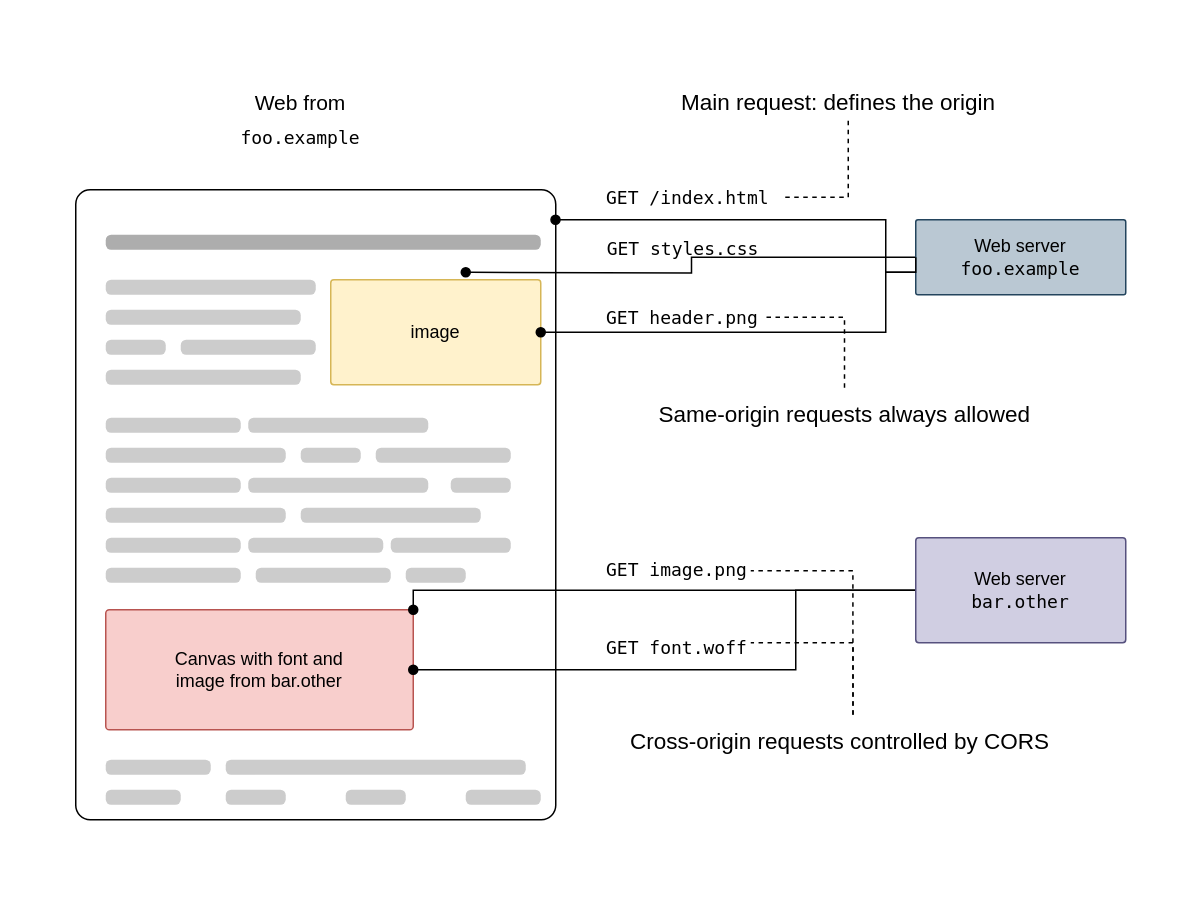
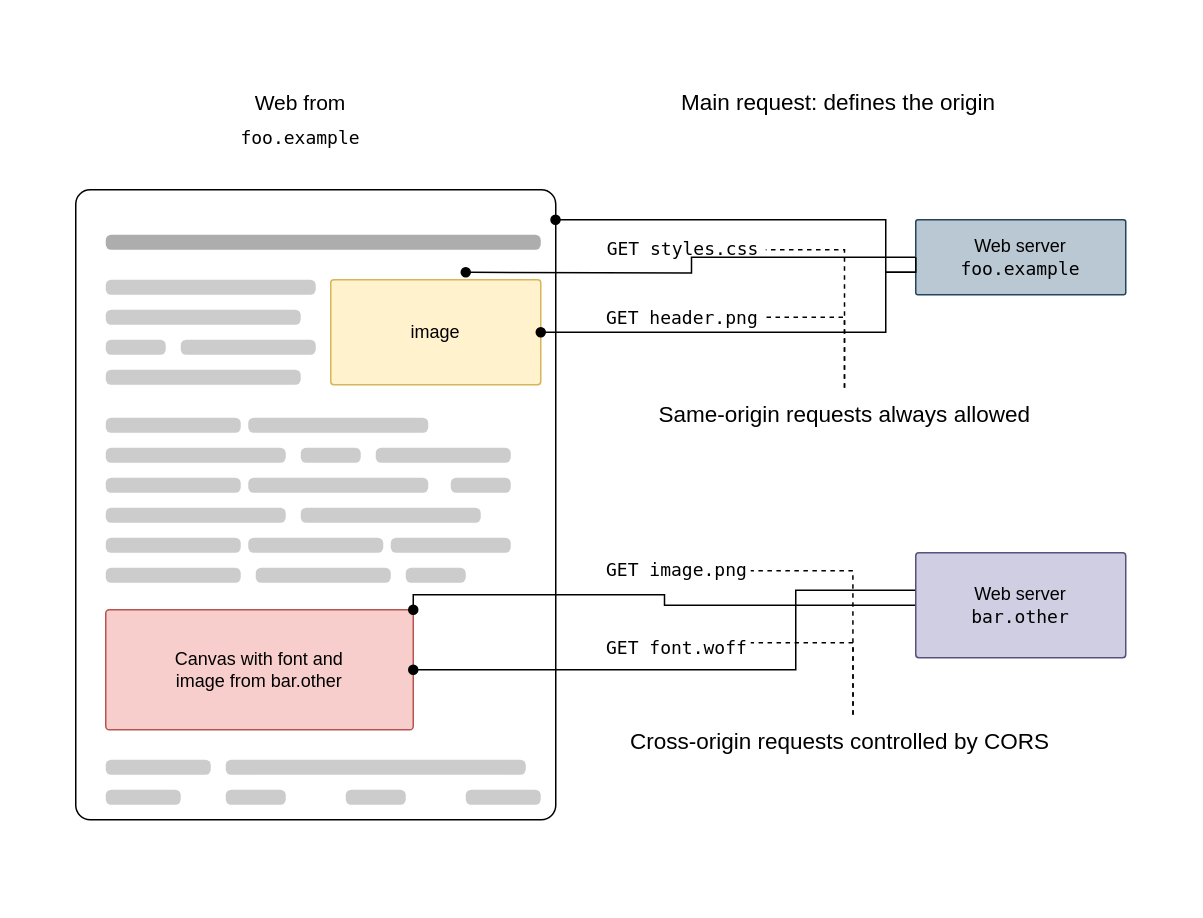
  <mxCell id="0" />
  <mxCell id="1" parent="0" />
  <mxCell id="2" value="" style="rounded=1;arcSize=3;perimeterSpacing=20;strokeColor=none;html=1;whiteSpace=wrap;verticalAlign=middle;movable=1;resizable=1;rotatable=1;deletable=1;editable=1;locked=0;connectable=1;" parent="1" vertex="1"><mxGeometry x="20" y="20" width="760" height="570" as="geometry" /></mxCell>
  <mxCell id="3" value="" style="rounded=1;arcSize=3;perimeterSpacing=20;html=1;whiteSpace=wrap;verticalAlign=middle;" parent="1" vertex="1"><mxGeometry x="50" y="126" width="320" height="420" as="geometry" /></mxCell>
  <mxCell id="4" value="image" style="text;align=center;verticalAlign=middle;rounded=1;spacing=4;spacingLeft=0;spacingTop=0;fillColor=#fff2cc;strokeColor=#d6b656;arcSize=3;shadow=0;shadowOffsetX=2;shadowOffsetY=2;shadowBlur=1;strokeWidth=1;perimeterSpacing=0;html=1;whiteSpace=wrap;" parent="1" vertex="1"><mxGeometry x="220" y="186" width="140" height="70" as="geometry" /></mxCell>
  <mxCell id="5" value="&lt;div&gt;Canvas with font and&lt;/div&gt;&lt;div&gt;image from bar.other&lt;/div&gt;" style="text;align=center;verticalAlign=middle;rounded=1;spacing=4;spacingLeft=0;spacingTop=0;fillColor=#f8cecc;strokeColor=#b85450;arcSize=3;shadow=0;shadowOffsetX=2;shadowOffsetY=2;shadowBlur=1;strokeWidth=1;perimeterSpacing=0;html=1;whiteSpace=wrap;" parent="1" vertex="1"><mxGeometry x="70" y="406" width="205" height="80" as="geometry" /></mxCell>
  <mxCell id="6" value="" style="text;align=center;verticalAlign=middle;rounded=1;spacing=4;spacingLeft=0;spacingTop=0;fillColor=#CCCCCC;strokeColor=none;arcSize=36;shadow=0;shadowOffsetX=2;shadowOffsetY=2;shadowBlur=1;strokeWidth=1;perimeterSpacing=0;html=1;whiteSpace=wrap;" parent="1" vertex="1"><mxGeometry x="70" y="506" width="70" height="10" as="geometry" /></mxCell>
  <mxCell id="7" value="" style="text;align=center;verticalAlign=middle;rounded=1;spacing=4;spacingLeft=0;spacingTop=0;fillColor=#CCCCCC;strokeColor=none;arcSize=36;shadow=0;shadowOffsetX=2;shadowOffsetY=2;shadowBlur=1;strokeWidth=1;perimeterSpacing=0;html=1;whiteSpace=wrap;" parent="1" vertex="1"><mxGeometry x="150" y="506" width="200" height="10" as="geometry" /></mxCell>
  <mxCell id="8" value="" style="text;align=center;verticalAlign=middle;rounded=1;spacing=4;spacingLeft=0;spacingTop=0;fillColor=#CCCCCC;strokeColor=none;arcSize=36;shadow=0;shadowOffsetX=2;shadowOffsetY=2;shadowBlur=1;strokeWidth=1;perimeterSpacing=0;html=1;whiteSpace=wrap;" parent="1" vertex="1"><mxGeometry x="70" y="186" width="140" height="10" as="geometry" /></mxCell>
  <mxCell id="9" value="" style="text;align=center;verticalAlign=middle;rounded=1;spacing=4;spacingLeft=0;spacingTop=0;fillColor=#CCCCCC;strokeColor=none;arcSize=36;shadow=0;shadowOffsetX=2;shadowOffsetY=2;shadowBlur=1;strokeWidth=1;perimeterSpacing=0;html=1;whiteSpace=wrap;" parent="1" vertex="1"><mxGeometry x="70" y="206" width="130" height="10" as="geometry" /></mxCell>
  <mxCell id="10" value="" style="text;align=center;verticalAlign=middle;rounded=1;spacing=4;spacingLeft=0;spacingTop=0;fillColor=#CCCCCC;strokeColor=none;arcSize=36;shadow=0;shadowOffsetX=2;shadowOffsetY=2;shadowBlur=1;strokeWidth=1;perimeterSpacing=0;html=1;whiteSpace=wrap;" parent="1" vertex="1"><mxGeometry x="70" y="226" width="40" height="10" as="geometry" /></mxCell>
  <mxCell id="11" value="" style="text;align=center;verticalAlign=middle;rounded=1;spacing=4;spacingLeft=0;spacingTop=0;fillColor=#CCCCCC;strokeColor=none;arcSize=36;shadow=0;shadowOffsetX=2;shadowOffsetY=2;shadowBlur=1;strokeWidth=1;perimeterSpacing=0;html=1;whiteSpace=wrap;" parent="1" vertex="1"><mxGeometry x="120" y="226" width="90" height="10" as="geometry" /></mxCell>
  <mxCell id="12" value="" style="text;align=center;verticalAlign=middle;rounded=1;spacing=4;spacingLeft=0;spacingTop=0;fillColor=#CCCCCC;strokeColor=none;arcSize=36;shadow=0;shadowOffsetX=2;shadowOffsetY=2;shadowBlur=1;strokeWidth=1;perimeterSpacing=0;html=1;whiteSpace=wrap;" parent="1" vertex="1"><mxGeometry x="70" y="278" width="90" height="10" as="geometry" /></mxCell>
  <mxCell id="13" value="" style="text;align=center;verticalAlign=middle;rounded=1;spacing=4;spacingLeft=0;spacingTop=0;fillColor=#CCCCCC;strokeColor=none;arcSize=36;shadow=0;shadowOffsetX=2;shadowOffsetY=2;shadowBlur=1;strokeWidth=1;perimeterSpacing=0;html=1;whiteSpace=wrap;" parent="1" vertex="1"><mxGeometry x="70" y="318" width="90" height="10" as="geometry" /></mxCell>
  <mxCell id="14" value="" style="text;align=center;verticalAlign=middle;rounded=1;spacing=4;spacingLeft=0;spacingTop=0;fillColor=#CCCCCC;strokeColor=none;arcSize=36;shadow=0;shadowOffsetX=2;shadowOffsetY=2;shadowBlur=1;strokeWidth=1;perimeterSpacing=0;html=1;whiteSpace=wrap;" parent="1" vertex="1"><mxGeometry x="70" y="358" width="90" height="10" as="geometry" /></mxCell>
  <mxCell id="15" value="" style="text;align=center;verticalAlign=middle;rounded=1;spacing=4;spacingLeft=0;spacingTop=0;fillColor=#CCCCCC;strokeColor=none;arcSize=36;shadow=0;shadowOffsetX=2;shadowOffsetY=2;shadowBlur=1;strokeWidth=1;perimeterSpacing=0;html=1;whiteSpace=wrap;" parent="1" vertex="1"><mxGeometry x="165" y="358" width="90" height="10" as="geometry" /></mxCell>
  <mxCell id="16" value="" style="text;align=center;verticalAlign=middle;rounded=1;spacing=4;spacingLeft=0;spacingTop=0;fillColor=#CCCCCC;strokeColor=none;arcSize=36;shadow=0;shadowOffsetX=2;shadowOffsetY=2;shadowBlur=1;strokeWidth=1;perimeterSpacing=0;html=1;whiteSpace=wrap;" parent="1" vertex="1"><mxGeometry x="70" y="378" width="90" height="10" as="geometry" /></mxCell>
  <mxCell id="17" value="" style="text;align=center;verticalAlign=middle;rounded=1;spacing=4;spacingLeft=0;spacingTop=0;fillColor=#CCCCCC;strokeColor=none;arcSize=36;shadow=0;shadowOffsetX=2;shadowOffsetY=2;shadowBlur=1;strokeWidth=1;perimeterSpacing=0;html=1;whiteSpace=wrap;" parent="1" vertex="1"><mxGeometry x="170" y="378" width="90" height="10" as="geometry" /></mxCell>
  <mxCell id="18" value="" style="text;align=center;verticalAlign=middle;rounded=1;spacing=4;spacingLeft=0;spacingTop=0;fillColor=#CCCCCC;strokeColor=none;arcSize=36;shadow=0;shadowOffsetX=2;shadowOffsetY=2;shadowBlur=1;strokeWidth=1;perimeterSpacing=0;html=1;whiteSpace=wrap;" parent="1" vertex="1"><mxGeometry x="165" y="318" width="120" height="10" as="geometry" /></mxCell>
  <mxCell id="19" value="" style="text;align=center;verticalAlign=middle;rounded=1;spacing=4;spacingLeft=0;spacingTop=0;fillColor=#CCCCCC;strokeColor=none;arcSize=36;shadow=0;shadowOffsetX=2;shadowOffsetY=2;shadowBlur=1;strokeWidth=1;perimeterSpacing=0;html=1;whiteSpace=wrap;" parent="1" vertex="1"><mxGeometry x="70" y="338" width="120" height="10" as="geometry" /></mxCell>
  <mxCell id="20" value="" style="text;align=center;verticalAlign=middle;rounded=1;spacing=4;spacingLeft=0;spacingTop=0;fillColor=#CCCCCC;strokeColor=none;arcSize=36;shadow=0;shadowOffsetX=2;shadowOffsetY=2;shadowBlur=1;strokeWidth=1;perimeterSpacing=0;html=1;whiteSpace=wrap;" parent="1" vertex="1"><mxGeometry x="165" y="278" width="120" height="10" as="geometry" /></mxCell>
  <mxCell id="21" value="" style="text;align=center;verticalAlign=middle;rounded=1;spacing=4;spacingLeft=0;spacingTop=0;fillColor=#CCCCCC;strokeColor=none;arcSize=36;shadow=0;shadowOffsetX=2;shadowOffsetY=2;shadowBlur=1;strokeWidth=1;perimeterSpacing=0;html=1;whiteSpace=wrap;" parent="1" vertex="1"><mxGeometry x="70" y="298" width="120" height="10" as="geometry" /></mxCell>
  <mxCell id="22" value="" style="text;align=center;verticalAlign=middle;rounded=1;spacing=4;spacingLeft=0;spacingTop=0;fillColor=#CCCCCC;strokeColor=none;arcSize=36;shadow=0;shadowOffsetX=2;shadowOffsetY=2;shadowBlur=1;strokeWidth=1;perimeterSpacing=0;html=1;whiteSpace=wrap;" parent="1" vertex="1"><mxGeometry x="260" y="358" width="80" height="10" as="geometry" /></mxCell>
  <mxCell id="23" value="" style="text;align=center;verticalAlign=middle;rounded=1;spacing=4;spacingLeft=0;spacingTop=0;fillColor=#CCCCCC;strokeColor=none;arcSize=36;shadow=0;shadowOffsetX=2;shadowOffsetY=2;shadowBlur=1;strokeWidth=1;perimeterSpacing=0;html=1;whiteSpace=wrap;" parent="1" vertex="1"><mxGeometry x="200" y="338" width="120" height="10" as="geometry" /></mxCell>
  <mxCell id="24" value="" style="text;align=center;verticalAlign=middle;rounded=1;spacing=4;spacingLeft=0;spacingTop=0;fillColor=#CCCCCC;strokeColor=none;arcSize=36;shadow=0;shadowOffsetX=2;shadowOffsetY=2;shadowBlur=1;strokeWidth=1;perimeterSpacing=0;html=1;whiteSpace=wrap;" parent="1" vertex="1"><mxGeometry x="200" y="298" width="40" height="10" as="geometry" /></mxCell>
  <mxCell id="25" value="" style="text;align=center;verticalAlign=middle;rounded=1;spacing=4;spacingLeft=0;spacingTop=0;fillColor=#CCCCCC;strokeColor=none;arcSize=36;shadow=0;shadowOffsetX=2;shadowOffsetY=2;shadowBlur=1;strokeWidth=1;perimeterSpacing=0;html=1;whiteSpace=wrap;" parent="1" vertex="1"><mxGeometry x="270" y="378" width="40" height="10" as="geometry" /></mxCell>
  <mxCell id="26" value="" style="text;align=center;verticalAlign=middle;rounded=1;spacing=4;spacingLeft=0;spacingTop=0;fillColor=#CCCCCC;strokeColor=none;arcSize=36;shadow=0;shadowOffsetX=2;shadowOffsetY=2;shadowBlur=1;strokeWidth=1;perimeterSpacing=0;html=1;whiteSpace=wrap;" parent="1" vertex="1"><mxGeometry x="300" y="318" width="40" height="10" as="geometry" /></mxCell>
  <mxCell id="27" value="" style="text;align=center;verticalAlign=middle;rounded=1;spacing=4;spacingLeft=0;spacingTop=0;fillColor=#CCCCCC;strokeColor=none;arcSize=36;shadow=0;shadowOffsetX=2;shadowOffsetY=2;shadowBlur=1;strokeWidth=1;perimeterSpacing=0;html=1;whiteSpace=wrap;" parent="1" vertex="1"><mxGeometry x="250" y="298" width="90" height="10" as="geometry" /></mxCell>
  <mxCell id="28" value="" style="text;align=center;verticalAlign=middle;rounded=1;spacing=4;spacingLeft=0;spacingTop=0;fillColor=#CCCCCC;strokeColor=none;arcSize=36;shadow=0;shadowOffsetX=2;shadowOffsetY=2;shadowBlur=1;strokeWidth=1;perimeterSpacing=0;html=1;whiteSpace=wrap;" parent="1" vertex="1"><mxGeometry x="70" y="526" width="50" height="10" as="geometry" /></mxCell>
  <mxCell id="29" value="" style="text;align=center;verticalAlign=middle;rounded=1;spacing=4;spacingLeft=0;spacingTop=0;fillColor=#CCCCCC;strokeColor=none;arcSize=36;shadow=0;shadowOffsetX=2;shadowOffsetY=2;shadowBlur=1;strokeWidth=1;perimeterSpacing=0;html=1;whiteSpace=wrap;" parent="1" vertex="1"><mxGeometry x="150" y="526" width="40" height="10" as="geometry" /></mxCell>
  <mxCell id="30" value="" style="text;align=center;verticalAlign=middle;rounded=1;spacing=4;spacingLeft=0;spacingTop=0;fillColor=#CCCCCC;strokeColor=none;arcSize=36;shadow=0;shadowOffsetX=2;shadowOffsetY=2;shadowBlur=1;strokeWidth=1;perimeterSpacing=0;html=1;whiteSpace=wrap;" parent="1" vertex="1"><mxGeometry x="230" y="526" width="40" height="10" as="geometry" /></mxCell>
  <mxCell id="31" value="" style="text;align=center;verticalAlign=middle;rounded=1;spacing=4;spacingLeft=0;spacingTop=0;fillColor=#CCCCCC;strokeColor=none;arcSize=36;shadow=0;shadowOffsetX=2;shadowOffsetY=2;shadowBlur=1;strokeWidth=1;perimeterSpacing=0;html=1;whiteSpace=wrap;" parent="1" vertex="1"><mxGeometry x="310" y="526" width="50" height="10" as="geometry" /></mxCell>
  <mxCell id="32" value="" style="text;align=center;verticalAlign=middle;rounded=1;spacing=4;spacingLeft=0;spacingTop=0;fillColor=#ADADAD;strokeColor=none;arcSize=36;shadow=0;shadowOffsetX=2;shadowOffsetY=2;shadowBlur=1;strokeWidth=1;perimeterSpacing=0;html=1;whiteSpace=wrap;" parent="1" vertex="1"><mxGeometry x="70" y="156" width="290" height="10" as="geometry" /></mxCell>
  <mxCell id="33" value="" style="text;align=center;verticalAlign=middle;rounded=1;spacing=4;spacingLeft=0;spacingTop=0;fillColor=#CCCCCC;strokeColor=none;arcSize=36;shadow=0;shadowOffsetX=2;shadowOffsetY=2;shadowBlur=1;strokeWidth=1;perimeterSpacing=0;html=1;whiteSpace=wrap;" parent="1" vertex="1"><mxGeometry x="70" y="246" width="130" height="10" as="geometry" /></mxCell>
  <mxCell id="34" value="Web from" style="text;align=center;verticalAlign=middle;rounded=1;spacing=4;spacingLeft=0;spacingTop=0;fillColor=none;strokeColor=none;arcSize=3;shadow=0;shadowOffsetX=2;shadowOffsetY=2;shadowBlur=1;strokeWidth=1;perimeterSpacing=0;html=1;whiteSpace=wrap;fontSize=14;" parent="1" vertex="1"><mxGeometry x="130" y="56" width="140" height="24" as="geometry" /></mxCell>
  <mxCell id="35" value="" style="endArrow=none;startArrow=oval;rounded=0;exitX=1;exitY=0.5;exitDx=0;exitDy=0;startFill=1;edgeStyle=orthogonalEdgeStyle;endFill=0;entryX=0;entryY=0.5;entryDx=0;entryDy=0;html=1;verticalAlign=middle;" parent="1" source="4" target="44" edge="1"><mxGeometry width="50" height="50" relative="1" as="geometry"><mxPoint x="650" y="536" as="sourcePoint" /><mxPoint x="560" y="319.88" as="targetPoint" /><Array as="points"><mxPoint x="590" y="221" /><mxPoint x="590" y="181" /></Array></mxGeometry></mxCell>
  <mxCell id="36" value="" style="endArrow=none;startArrow=oval;rounded=0;startFill=1;entryX=0;entryY=0.5;entryDx=0;entryDy=0;edgeStyle=orthogonalEdgeStyle;endFill=0;html=1;verticalAlign=middle;" parent="1" target="44" edge="1"><mxGeometry width="50" height="50" relative="1" as="geometry"><mxPoint x="310" y="181" as="sourcePoint" /><mxPoint x="574.159" y="259.43" as="targetPoint" /></mxGeometry></mxCell>
  <mxCell id="37" value="" style="endArrow=none;startArrow=oval;rounded=0;exitX=1;exitY=0.5;exitDx=0;exitDy=0;startFill=1;edgeStyle=orthogonalEdgeStyle;endFill=0;html=1;verticalAlign=middle;entryX=0;entryY=0.5;entryDx=0;entryDy=0;" parent="1" source="5" target="46" edge="1"><mxGeometry width="50" height="50" relative="1" as="geometry"><mxPoint x="360" y="446" as="sourcePoint" /><mxPoint x="570" y="436" as="targetPoint" /><Array as="points"><mxPoint x="530" y="446" /><mxPoint x="530" y="393" /></Array></mxGeometry></mxCell>
  <mxCell id="38" value="" style="endArrow=none;startArrow=oval;rounded=0;exitX=1;exitY=0;exitDx=0;exitDy=0;startFill=1;edgeStyle=orthogonalEdgeStyle;endFill=0;entryX=0;entryY=0.5;entryDx=0;entryDy=0;html=1;verticalAlign=middle;" parent="1" source="5" target="46" edge="1"><mxGeometry width="50" height="50" relative="1" as="geometry"><mxPoint x="197" y="466" as="sourcePoint" /><mxPoint x="595" y="396" as="targetPoint" /></mxGeometry></mxCell>
- <mxCell id="39" value="&lt;font face=&quot;monospace&quot;&gt;GET /index.html&lt;/font&gt;" style="text;align=left;verticalAlign=top;rounded=1;spacing=4;spacingLeft=0;spacingTop=0;fillColor=none;strokeColor=none;arcSize=3;shadow=0;shadowOffsetX=2;shadowOffsetY=2;shadowBlur=1;strokeWidth=1;perimeterSpacing=0;html=1;whiteSpace=wrap;" parent="1" vertex="1"><mxGeometry x="400" y="116" width="120" height="30" as="geometry" /></mxCell>
  <mxCell id="40" value="&lt;div&gt;&lt;font face=&quot;monospace&quot;&gt;GET styles.css&lt;/font&gt;&lt;/div&gt;" style="text;align=center;verticalAlign=middle;rounded=1;spacing=4;spacingLeft=0;spacingTop=0;fillColor=none;strokeColor=none;arcSize=3;shadow=0;shadowOffsetX=2;shadowOffsetY=2;shadowBlur=1;strokeWidth=1;perimeterSpacing=0;html=1;whiteSpace=wrap;labelPosition=center;verticalLabelPosition=middle;" parent="1" vertex="1"><mxGeometry x="400" y="156" width="110" height="20" as="geometry" /></mxCell>
  <mxCell id="41" value="&lt;font face=&quot;monospace&quot;&gt;GET header.png&lt;/font&gt;" style="text;align=left;verticalAlign=top;rounded=1;spacing=4;spacingLeft=0;spacingTop=0;fillColor=none;strokeColor=none;arcSize=3;shadow=0;shadowOffsetX=2;shadowOffsetY=2;shadowBlur=1;strokeWidth=1;perimeterSpacing=0;html=1;whiteSpace=wrap;labelPosition=center;verticalLabelPosition=middle;textDirection=ltr;" parent="1" vertex="1"><mxGeometry x="400" y="196" width="110" height="30" as="geometry" /></mxCell>
  <mxCell id="42" value="&lt;font face=&quot;monospace&quot;&gt;GET image.png&lt;/font&gt;" style="text;align=left;verticalAlign=top;rounded=1;spacing=4;spacingLeft=0;spacingTop=0;fillColor=none;strokeColor=none;arcSize=3;shadow=0;shadowOffsetX=2;shadowOffsetY=2;shadowBlur=1;strokeWidth=1;perimeterSpacing=0;html=1;whiteSpace=wrap;" parent="1" vertex="1"><mxGeometry x="400" y="364" width="100" height="32" as="geometry" /></mxCell>
  <mxCell id="43" value="&lt;font face=&quot;monospace&quot;&gt;GET font.woff&lt;/font&gt;" style="text;align=left;verticalAlign=top;rounded=1;spacing=4;spacingLeft=0;spacingTop=0;fillColor=none;strokeColor=none;arcSize=3;shadow=0;shadowOffsetX=2;shadowOffsetY=2;shadowBlur=1;strokeWidth=1;perimeterSpacing=0;html=1;whiteSpace=wrap;" parent="1" vertex="1"><mxGeometry x="400" y="416" width="100" height="24" as="geometry" /></mxCell>
  <mxCell id="44" value="Web server&lt;br&gt;&lt;font face=&quot;monospace&quot;&gt;foo.example&lt;/font&gt;" style="text;align=center;verticalAlign=middle;rounded=1;spacing=4;spacingLeft=0;spacingTop=0;fillColor=#bac8d3;strokeColor=#23445d;arcSize=3;shadow=0;shadowOffsetX=2;shadowOffsetY=2;shadowBlur=1;strokeWidth=1;perimeterSpacing=0;html=1;whiteSpace=wrap;" parent="1" vertex="1"><mxGeometry x="610" y="146" width="140" height="50" as="geometry" /></mxCell>
  <mxCell id="45" value="" style="endArrow=none;startArrow=oval;rounded=0;startFill=1;entryX=0;entryY=0.5;entryDx=0;entryDy=0;endFill=0;edgeStyle=orthogonalEdgeStyle;exitX=0.944;exitY=0.087;exitDx=0;exitDy=0;exitPerimeter=0;html=1;verticalAlign=middle;" parent="1" source="3" target="44" edge="1"><mxGeometry width="50" height="50" relative="1" as="geometry"><mxPoint x="390" y="146" as="sourcePoint" /><mxPoint x="810" y="191" as="targetPoint" /><Array as="points"><mxPoint x="590" y="146" /><mxPoint x="590" y="181" /></Array></mxGeometry></mxCell>
- <mxCell id="46" value="Web server&lt;br&gt;&lt;font face=&quot;monospace&quot;&gt;bar.other&lt;/font&gt;" style="text;align=center;verticalAlign=middle;rounded=1;spacing=4;spacingLeft=0;spacingTop=0;fillColor=#d0cee2;strokeColor=#56517e;arcSize=3;shadow=0;shadowOffsetX=2;shadowOffsetY=2;shadowBlur=1;strokeWidth=1;perimeterSpacing=0;html=1;whiteSpace=wrap;" parent="1" vertex="1"><mxGeometry x="610" y="358" width="140" height="70" as="geometry" /></mxCell>
- <mxCell id="47" style="edgeStyle=orthogonalEdgeStyle;rounded=0;orthogonalLoop=1;jettySize=auto;html=1;exitX=0.5;exitY=1;exitDx=0;exitDy=0;dashed=1;endArrow=none;endFill=0;entryX=1;entryY=0.5;entryDx=0;entryDy=0;strokeWidth=1;" parent="1" source="48" target="39" edge="1"><mxGeometry relative="1" as="geometry" /></mxCell>
+ <mxCell id="46" value="Web server&lt;br&gt;&lt;font face=&quot;monospace&quot;&gt;bar.other&lt;/font&gt;" style="text;align=center;verticalAlign=middle;rounded=1;spacing=4;spacingLeft=0;spacingTop=0;fillColor=#d0cee2;strokeColor=#56517e;arcSize=3;shadow=0;shadowOffsetX=2;shadowOffsetY=2;shadowBlur=1;strokeWidth=1;perimeterSpacing=0;html=1;whiteSpace=wrap;" parent="1" vertex="1"><mxGeometry x="610" y="368" width="140" height="70" as="geometry" /></mxCell>
  <mxCell id="48" value="&lt;font face=&quot;sans-serif&quot; style=&quot;font-size: 15px;&quot;&gt;Main request: defines the origin&lt;/font&gt;" style="text;align=left;verticalAlign=top;rounded=1;spacing=4;spacingLeft=0;spacingTop=0;fillColor=none;strokeColor=none;arcSize=3;shadow=0;shadowOffsetX=2;shadowOffsetY=2;shadowBlur=1;strokeWidth=1;perimeterSpacing=0;html=1;whiteSpace=wrap;fontSize=15;" parent="1" vertex="1"><mxGeometry x="450" y="50" width="230" height="30" as="geometry" /></mxCell>
  <mxCell id="49" value="&lt;font face=&quot;monospace&quot;&gt;foo.example&lt;/font&gt;" style="text;align=center;verticalAlign=middle;rounded=1;spacing=4;spacingLeft=0;spacingTop=0;fillColor=none;strokeColor=none;arcSize=3;shadow=0;shadowOffsetX=2;shadowOffsetY=2;shadowBlur=1;strokeWidth=1;perimeterSpacing=0;html=1;whiteSpace=wrap;" parent="1" vertex="1"><mxGeometry x="130" y="80" width="140" height="24" as="geometry" /></mxCell>
+ <mxCell id="50" style="edgeStyle=orthogonalEdgeStyle;rounded=0;orthogonalLoop=1;jettySize=auto;html=1;exitX=0.5;exitY=0;exitDx=0;exitDy=0;entryX=1;entryY=0.5;entryDx=0;entryDy=0;dashed=1;endArrow=none;endFill=0;strokeWidth=1;" parent="1" source="52" target="40" edge="1"><mxGeometry relative="1" as="geometry" /></mxCell>
  <mxCell id="51" style="edgeStyle=orthogonalEdgeStyle;rounded=0;orthogonalLoop=1;jettySize=auto;html=1;exitX=0.5;exitY=0;exitDx=0;exitDy=0;entryX=1;entryY=0.5;entryDx=0;entryDy=0;dashed=1;endArrow=none;endFill=0;strokeWidth=1;" parent="1" source="52" target="41" edge="1"><mxGeometry relative="1" as="geometry" /></mxCell>
  <mxCell id="52" value="&lt;font face=&quot;sans-serif&quot; style=&quot;font-size: 15px;&quot;&gt;Same-origin requests always allowed&lt;br style=&quot;font-size: 15px;&quot;&gt;&lt;/font&gt;" style="text;align=left;verticalAlign=top;rounded=1;spacing=4;spacingLeft=0;spacingTop=0;fillColor=none;strokeColor=none;arcSize=3;shadow=0;shadowOffsetX=2;shadowOffsetY=2;shadowBlur=1;strokeWidth=1;perimeterSpacing=0;html=1;whiteSpace=wrap;fontSize=15;" parent="1" vertex="1"><mxGeometry x="435" y="258" width="255" height="30" as="geometry" /></mxCell>
  <mxCell id="53" value="&lt;font face=&quot;sans-serif&quot; style=&quot;font-size: 15px;&quot;&gt;Cross-origin requests controlled by CORS&lt;br style=&quot;font-size: 15px;&quot;&gt;&lt;/font&gt;" style="text;align=left;verticalAlign=top;rounded=1;spacing=4;spacingLeft=0;spacingTop=0;fillColor=none;strokeColor=none;arcSize=3;shadow=0;shadowOffsetX=2;shadowOffsetY=2;shadowBlur=1;strokeWidth=1;perimeterSpacing=0;html=1;whiteSpace=wrap;fontSize=15;" parent="1" vertex="1"><mxGeometry x="416.25" y="476" width="303.75" height="30" as="geometry" /></mxCell>
  <mxCell id="54" style="edgeStyle=orthogonalEdgeStyle;rounded=0;orthogonalLoop=1;jettySize=auto;html=1;entryX=1;entryY=0.5;entryDx=0;entryDy=0;dashed=1;endArrow=none;endFill=0;strokeWidth=1;" parent="1" source="53" target="43" edge="1"><mxGeometry relative="1" as="geometry"><mxPoint x="540" y="496" as="sourcePoint" /><mxPoint x="510" y="449" as="targetPoint" /></mxGeometry></mxCell>
  <mxCell id="55" style="edgeStyle=orthogonalEdgeStyle;rounded=0;orthogonalLoop=1;jettySize=auto;html=1;entryX=1;entryY=0.5;entryDx=0;entryDy=0;dashed=1;endArrow=none;endFill=0;exitX=0.5;exitY=0;exitDx=0;exitDy=0;strokeWidth=1;" parent="1" source="53" target="42" edge="1"><mxGeometry relative="1" as="geometry"><mxPoint x="546" y="486" as="sourcePoint" /><mxPoint x="510" y="438" as="targetPoint" /></mxGeometry></mxCell>
